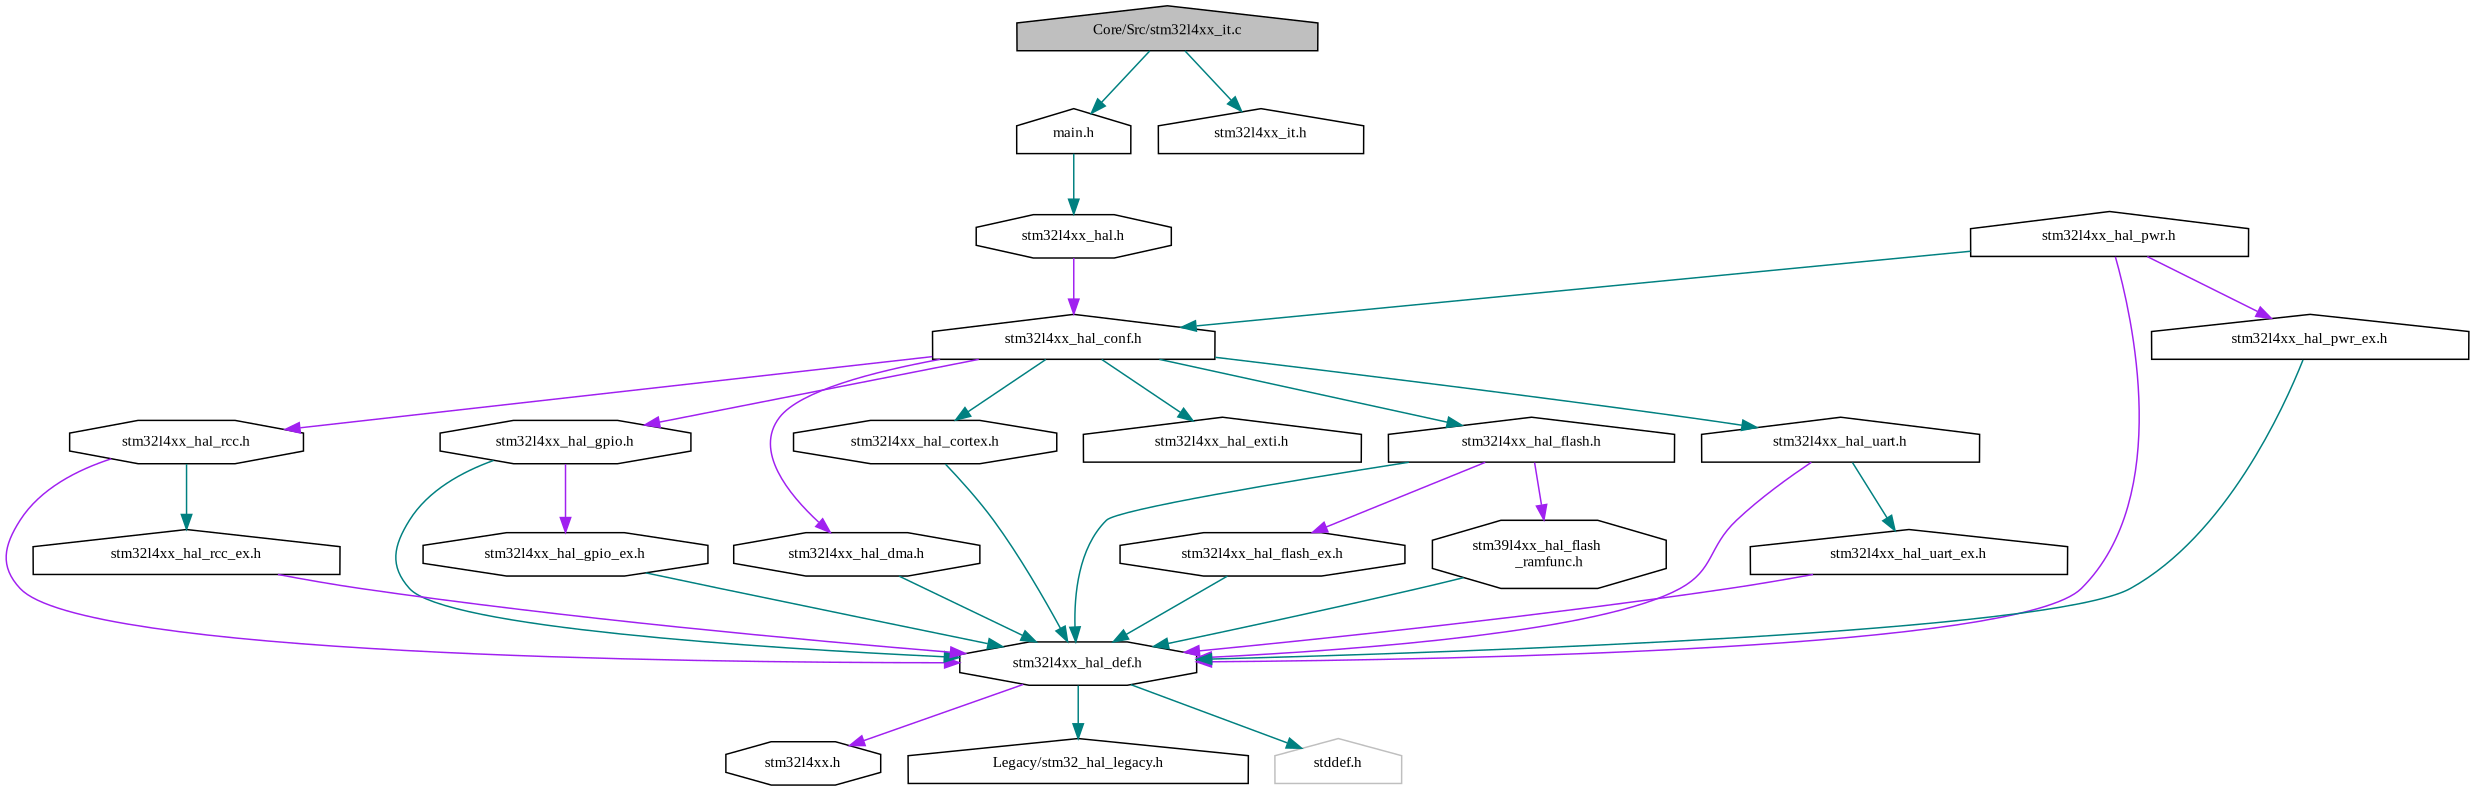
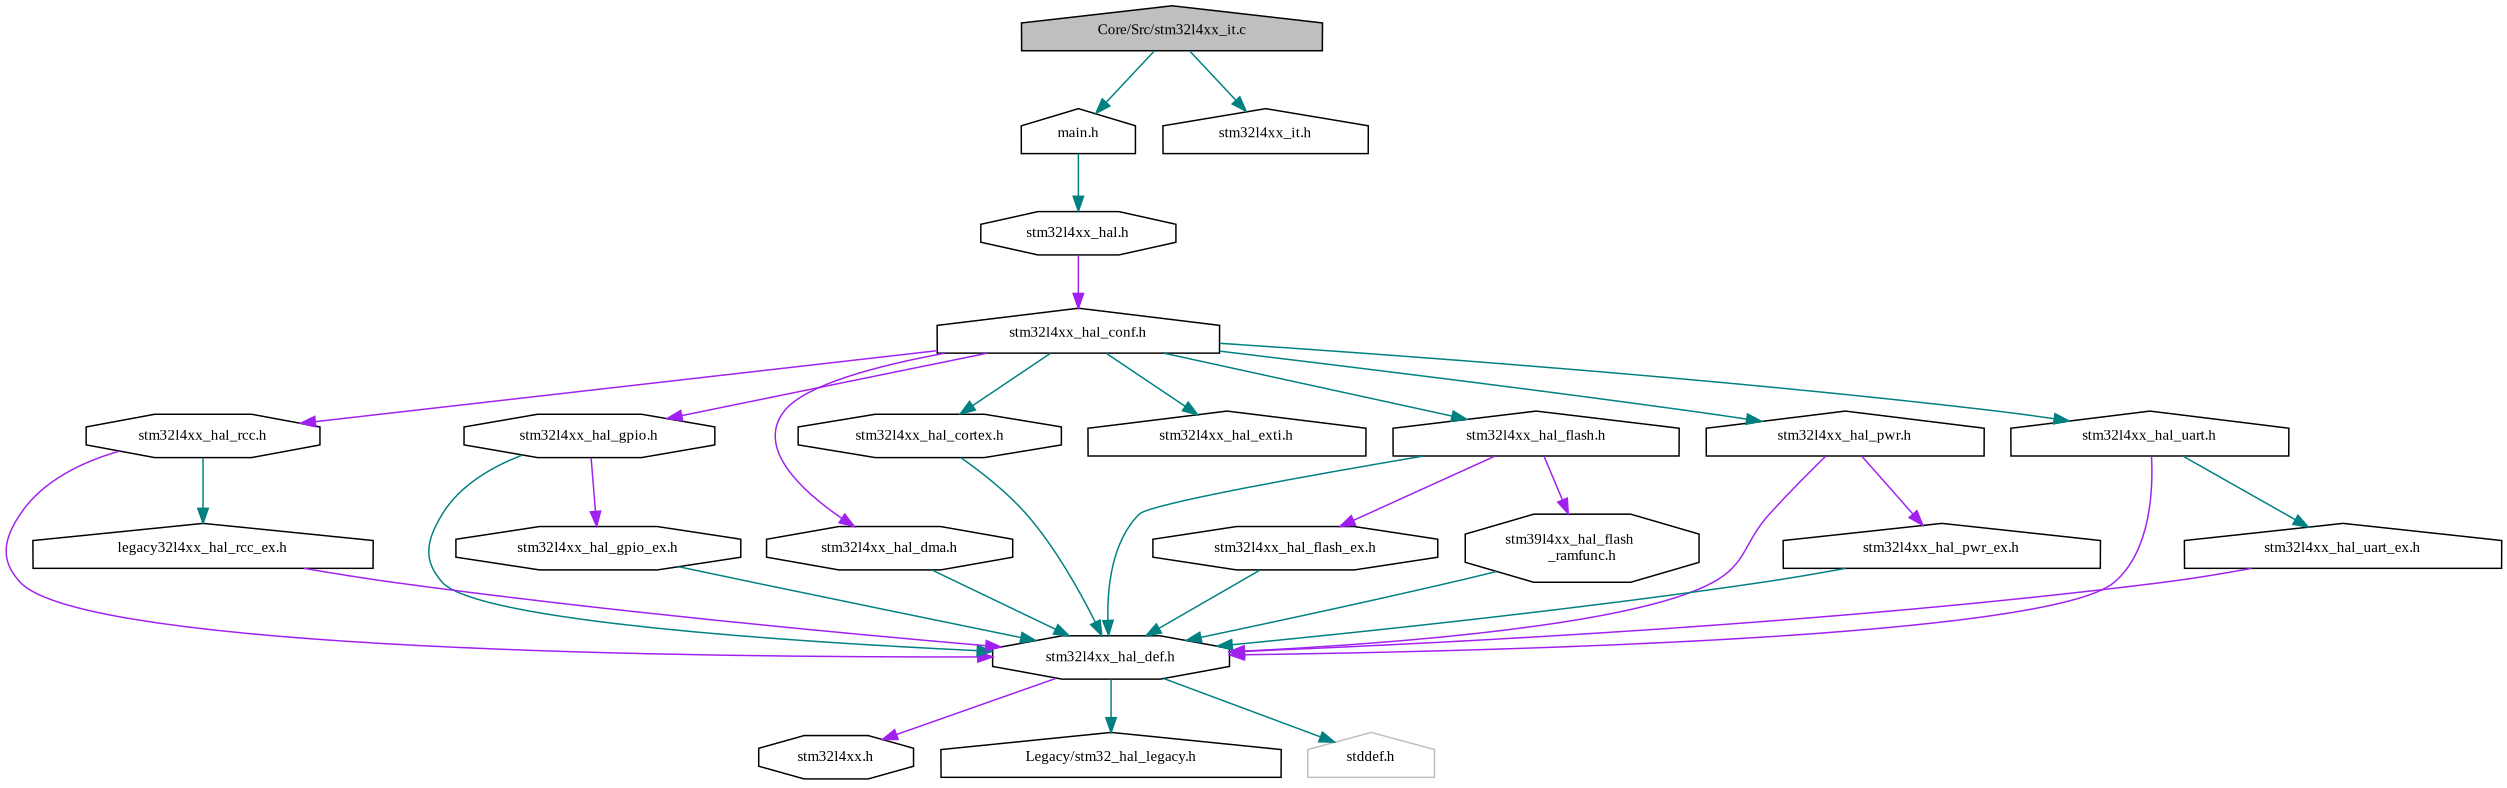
  digraph {
    fontname="Liberation Serif"
    node [color=black fillcolor=white fontname="Liberation Serif" fontsize=10 shape=house style=filled]
    edge [color=teal fontname="Liberation Serif" fontsize=10 labelfontname=Helvetica labelfontsize=10 style=solid]
    n1 [fillcolor=grey75 fontcolor=black height=0.2 label="Core/Src/stm32l4xx_it.c" width=0.4]
    n2 [height=0.2 label="main.h" width=0.4]
    n3 [height=0.2 label="stm32l4xx_it.h" width=0.4]
    n4 [height=0.2 label="stm32l4xx_hal.h" shape=octagon width=0.4]
    n5 [height=0.2 label="stm32l4xx_hal_conf.h" width=0.4]
    n6 [height=0.2 label="stm32l4xx_hal_rcc.h" shape=octagon width=0.4]
    n7 [height=0.2 label="stm32l4xx_hal_gpio.h" shape=octagon width=0.4]
    n8 [height=0.2 label="stm32l4xx_hal_dma.h" shape=octagon width=0.4]
    n9 [height=0.2 label="stm32l4xx_hal_cortex.h" shape=octagon width=0.4]
    n10 [height=0.2 label="stm32l4xx_hal_exti.h" width=0.4]
    n11 [height=0.2 label="stm32l4xx_hal_flash.h" width=0.4]
    n12 [height=0.2 label="stm32l4xx_hal_pwr.h" width=0.4]
    n13 [height=0.2 label="stm32l4xx_hal_uart.h" width=0.4]
    n14 [height=0.2 label="stm32l4xx_hal_def.h" shape=octagon width=0.4]
-   n15 [height=0.2 label="stm32l4xx_hal_rcc_ex.h" width=0.4]
+   n15 [height=0.2 label="legacy32l4xx_hal_rcc_ex.h" width=0.4]
    n16 [height=0.2 label="stm32l4xx_hal_gpio_ex.h" shape=octagon width=0.4]
    n17 [height=0.2 label="stm32l4xx_hal_flash_ex.h" shape=octagon width=0.4]
    n18 [height=0.2 label="stm39l4xx_hal_flash\l_ramfunc.h" shape=octagon width=0.4]
    n19 [height=0.2 label="stm32l4xx_hal_pwr_ex.h" width=0.4]
    n20 [height=0.2 label="stm32l4xx_hal_uart_ex.h" width=0.4]
    n21 [height=0.2 label="stm32l4xx.h" shape=octagon width=0.4]
    n22 [height=0.2 label="Legacy/stm32_hal_legacy.h" width=0.4]
    n23 [color=grey75 height=0.2 label="stddef.h" width=0.4]
    n1 -> n2
    n1 -> n3
    n2 -> n4
    n4 -> n5 [color=purple]
    n5 -> n6 [color=purple]
    n5 -> n7 [color=purple]
    n5 -> n8 [color=purple]
    n5 -> n9
    n5 -> n10
    n5 -> n11
-   n12 -> n5
+   n5 -> n12
    n5 -> n13
    n6 -> n14 [color=purple]
    n6 -> n15
    n7 -> n14
    n7 -> n16 [color=purple]
    n8 -> n14
    n9 -> n14
    n11 -> n14
    n11 -> n17 [color=purple]
    n11 -> n18 [color=purple]
    n12 -> n14 [color=purple]
    n12 -> n19 [color=purple]
    n13 -> n14 [color=purple]
    n13 -> n20
    n14 -> n21 [color=purple]
    n14 -> n22
    n14 -> n23
    n15 -> n14 [color=purple]
    n16 -> n14
    n17 -> n14
    n18 -> n14
    n19 -> n14
    n20 -> n14 [color=purple]
  }
